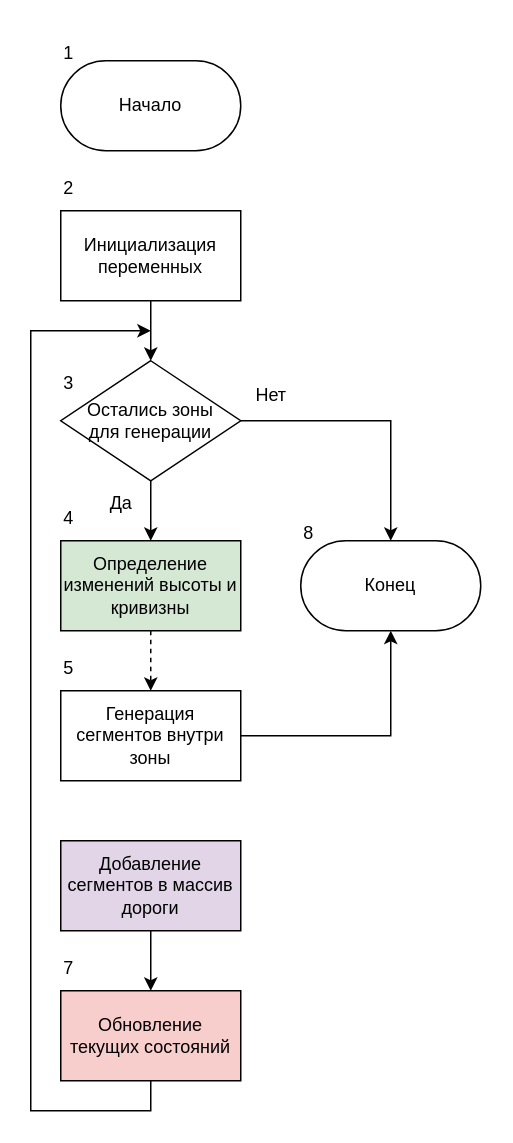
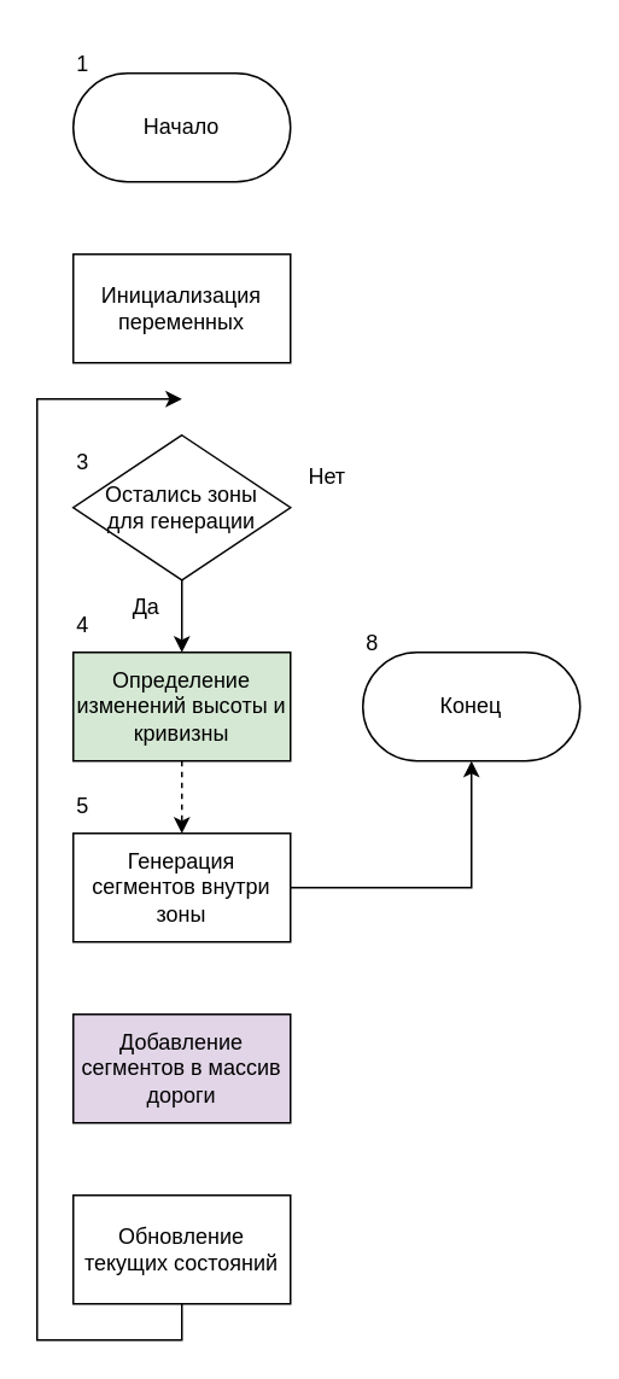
  <mxCell id="0" />
  <mxCell id="1" parent="0" />
  <mxCell id="2" value="Начало" style="rounded=1;whiteSpace=wrap;html=1;arcSize=50;" parent="1" vertex="1"><mxGeometry x="40" y="40" width="120" height="60" as="geometry" /></mxCell>
- <mxCell id="3" style="edgeStyle=orthogonalEdgeStyle;rounded=0;orthogonalLoop=1;jettySize=auto;html=1;entryX=0.5;entryY=0;entryDx=0;entryDy=0;" edge="1" parent="1" source="4" target="7"><mxGeometry relative="1" as="geometry"><mxPoint x="100" y="240" as="targetPoint" /></mxGeometry></mxCell>
  <mxCell id="4" value="Инициализация переменных" style="rounded=0;whiteSpace=wrap;html=1;" vertex="1" parent="1"><mxGeometry x="40" y="140" width="120" height="60" as="geometry" /></mxCell>
  <mxCell id="5" style="edgeStyle=orthogonalEdgeStyle;rounded=0;orthogonalLoop=1;jettySize=auto;html=1;entryX=0.5;entryY=0;entryDx=0;entryDy=0;" edge="1" parent="1" source="7" target="9"><mxGeometry relative="1" as="geometry" /></mxCell>
- <mxCell id="6" style="edgeStyle=orthogonalEdgeStyle;rounded=0;orthogonalLoop=1;jettySize=auto;html=1;entryX=0.5;entryY=0;entryDx=0;entryDy=0;" edge="1" parent="1" source="7" target="17"><mxGeometry relative="1" as="geometry"><mxPoint x="240" y="710" as="targetPoint" /></mxGeometry></mxCell>
  <mxCell id="7" value="Остались зоны&lt;div&gt;для генерации&lt;/div&gt;" style="rhombus;whiteSpace=wrap;html=1;" vertex="1" parent="1"><mxGeometry x="40" y="240" width="120" height="80" as="geometry" /></mxCell>
  <mxCell id="8" style="edgeStyle=orthogonalEdgeStyle;rounded=0;orthogonalLoop=1;jettySize=auto;html=1;entryX=0.5;entryY=0;entryDx=0;entryDy=0;dashed=1;" edge="1" parent="1" source="9" target="12"><mxGeometry relative="1" as="geometry" /></mxCell>
  <mxCell id="9" value="Определение изменений высоты и кривизны" style="rounded=0;whiteSpace=wrap;html=1;fillColor=#d5e8d4;" vertex="1" parent="1"><mxGeometry x="40" y="360" width="120" height="60" as="geometry" /></mxCell>
  <mxCell id="10" value="Да" style="text;html=1;align=center;verticalAlign=middle;resizable=0;points=[];autosize=1;strokeColor=none;fillColor=none;" vertex="1" parent="1"><mxGeometry x="60" y="320" width="40" height="30" as="geometry" /></mxCell>
  <mxCell id="11" style="edgeStyle=orthogonalEdgeStyle;rounded=0;orthogonalLoop=1;jettySize=auto;html=1;" edge="1" parent="1" source="12" target="17"><mxGeometry relative="1" as="geometry" /></mxCell>
  <mxCell id="12" value="Генерация сегментов внутри зоны" style="rounded=0;whiteSpace=wrap;html=1;" vertex="1" parent="1"><mxGeometry x="40" y="460" width="120" height="60" as="geometry" /></mxCell>
- <mxCell id="13" style="edgeStyle=orthogonalEdgeStyle;rounded=0;orthogonalLoop=1;jettySize=auto;html=1;entryX=0.5;entryY=0;entryDx=0;entryDy=0;" edge="1" parent="1" source="14" target="16"><mxGeometry relative="1" as="geometry" /></mxCell>
  <mxCell id="14" value="Добавление сегментов в массив дороги" style="rounded=0;whiteSpace=wrap;html=1;fillColor=#e1d5e7;" vertex="1" parent="1"><mxGeometry x="40" y="560" width="120" height="60" as="geometry" /></mxCell>
  <mxCell id="15" style="edgeStyle=orthogonalEdgeStyle;rounded=0;orthogonalLoop=1;jettySize=auto;html=1;" edge="1" parent="1" source="16"><mxGeometry relative="1" as="geometry"><mxPoint x="100" y="220" as="targetPoint" /><Array as="points"><mxPoint x="100" y="740" /><mxPoint x="20" y="740" /><mxPoint x="20" y="220" /></Array></mxGeometry></mxCell>
- <mxCell id="16" value="Обновление текущих состояний" style="rounded=0;whiteSpace=wrap;html=1;fillColor=#f8cecc;" vertex="1" parent="1"><mxGeometry x="40" y="660" width="120" height="60" as="geometry" /></mxCell>
+ <mxCell id="16" value="Обновление текущих состояний" style="rounded=0;whiteSpace=wrap;html=1;" vertex="1" parent="1"><mxGeometry x="40" y="660" width="120" height="60" as="geometry" /></mxCell>
  <mxCell id="17" value="Конец" style="rounded=1;whiteSpace=wrap;html=1;arcSize=50;" vertex="1" parent="1"><mxGeometry x="200" y="360" width="120" height="60" as="geometry" /></mxCell>
  <mxCell id="18" value="Нет" style="text;html=1;align=center;verticalAlign=middle;resizable=0;points=[];autosize=1;strokeColor=none;fillColor=none;" vertex="1" parent="1"><mxGeometry x="160" y="248" width="40" height="30" as="geometry" /></mxCell>
  <mxCell id="19" value="1" style="text;html=1;align=center;verticalAlign=middle;resizable=0;points=[];autosize=1;strokeColor=none;fillColor=none;" vertex="1" parent="1"><mxGeometry x="30" y="20" width="30" height="30" as="geometry" /></mxCell>
- <mxCell id="20" value="2" style="text;html=1;align=center;verticalAlign=middle;resizable=0;points=[];autosize=1;strokeColor=none;fillColor=none;" vertex="1" parent="1"><mxGeometry x="30" y="110" width="30" height="30" as="geometry" /></mxCell>
  <mxCell id="21" value="3" style="text;html=1;align=center;verticalAlign=middle;resizable=0;points=[];autosize=1;strokeColor=none;fillColor=none;" vertex="1" parent="1"><mxGeometry x="30" y="240" width="30" height="30" as="geometry" /></mxCell>
  <mxCell id="22" value="4" style="text;html=1;align=center;verticalAlign=middle;resizable=0;points=[];autosize=1;strokeColor=none;fillColor=none;" vertex="1" parent="1"><mxGeometry x="30" y="330" width="30" height="30" as="geometry" /></mxCell>
  <mxCell id="23" value="5" style="text;html=1;align=center;verticalAlign=middle;resizable=0;points=[];autosize=1;strokeColor=none;fillColor=none;" vertex="1" parent="1"><mxGeometry x="30" y="430" width="30" height="30" as="geometry" /></mxCell>
- <mxCell id="24" value="7" style="text;html=1;align=center;verticalAlign=middle;resizable=0;points=[];autosize=1;strokeColor=none;fillColor=none;" vertex="1" parent="1"><mxGeometry x="30" y="630" width="30" height="30" as="geometry" /></mxCell>
  <mxCell id="25" value="8" style="text;html=1;align=center;verticalAlign=middle;resizable=0;points=[];autosize=1;strokeColor=none;fillColor=none;" vertex="1" parent="1"><mxGeometry x="190" y="340" width="30" height="30" as="geometry" /></mxCell>
